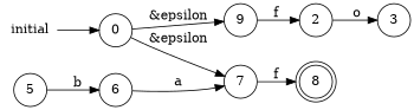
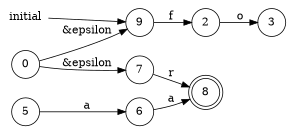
  digraph {
    rankdir=LR
    node [shape=circle]
    initial [shape=plaintext]
    0
    n3 [label=9]
    7
    2
    5
    6
    3
    8 [shape=doublecircle]
-   initial -> 0
+   initial -> n3
    0 -> n3 [label="&epsilon"]
    0 -> 7 [label="&epsilon"]
    n3 -> 2 [label=f]
-   7 -> 8 [label=f]
+   7 -> 8 [label=r]
    2 -> 3 [label=o]
-   5 -> 6 [label=b]
-   6 -> 7 [label=a]
+   5 -> 6 [label=a]
+   6 -> 8 [label=a]
  }
